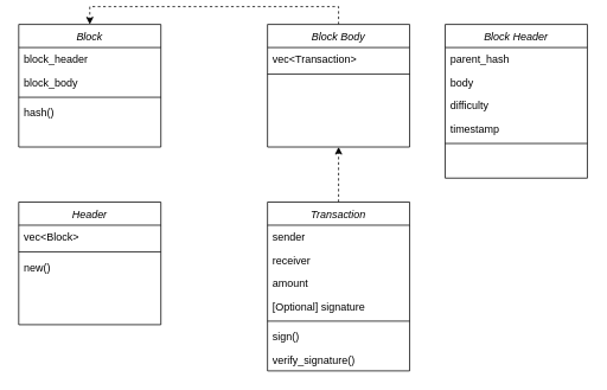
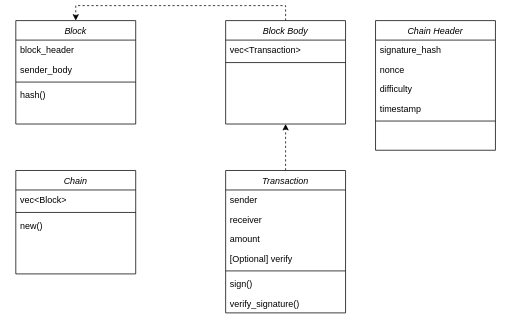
  <mxCell id="0" />
  <mxCell id="1" parent="0" />
  <mxCell id="2" value="Block" style="swimlane;fontStyle=2;align=center;verticalAlign=top;childLayout=stackLayout;horizontal=1;startSize=26;horizontalStack=0;resizeParent=1;resizeLast=0;collapsible=1;marginBottom=0;rounded=0;shadow=0;strokeWidth=1;" parent="1" vertex="1"><mxGeometry x="20" y="20" width="160" height="138" as="geometry"><mxRectangle x="230" y="140" width="160" height="26" as="alternateBounds" /></mxGeometry></mxCell>
  <mxCell id="3" value="block_header&#10;" style="text;align=left;verticalAlign=top;spacingLeft=4;spacingRight=4;overflow=hidden;rotatable=0;points=[[0,0.5],[1,0.5]];portConstraint=eastwest;rounded=0;shadow=0;html=0;" vertex="1" parent="2"><mxGeometry y="26" width="160" height="26" as="geometry" /></mxCell>
- <mxCell id="4" value="block_body" style="text;align=left;verticalAlign=top;spacingLeft=4;spacingRight=4;overflow=hidden;rotatable=0;points=[[0,0.5],[1,0.5]];portConstraint=eastwest;rounded=0;shadow=0;html=0;" vertex="1" parent="2"><mxGeometry y="52" width="160" height="26" as="geometry" /></mxCell>
+ <mxCell id="4" value="sender_body" style="text;align=left;verticalAlign=top;spacingLeft=4;spacingRight=4;overflow=hidden;rotatable=0;points=[[0,0.5],[1,0.5]];portConstraint=eastwest;rounded=0;shadow=0;html=0;" vertex="1" parent="2"><mxGeometry y="52" width="160" height="26" as="geometry" /></mxCell>
  <mxCell id="5" value="" style="line;html=1;strokeWidth=1;align=left;verticalAlign=middle;spacingTop=-1;spacingLeft=3;spacingRight=3;rotatable=0;labelPosition=right;points=[];portConstraint=eastwest;" parent="2" vertex="1"><mxGeometry y="78" width="160" height="8" as="geometry" /></mxCell>
  <mxCell id="6" value="hash()" style="text;align=left;verticalAlign=top;spacingLeft=4;spacingRight=4;overflow=hidden;rotatable=0;points=[[0,0.5],[1,0.5]];portConstraint=eastwest;rounded=0;shadow=0;html=0;" vertex="1" parent="2"><mxGeometry y="86" width="160" height="26" as="geometry" /></mxCell>
- <mxCell id="7" value="Block Header" style="swimlane;fontStyle=2;align=center;verticalAlign=top;childLayout=stackLayout;horizontal=1;startSize=26;horizontalStack=0;resizeParent=1;resizeLast=0;collapsible=1;marginBottom=0;rounded=0;shadow=0;strokeWidth=1;" vertex="1" parent="1"><mxGeometry x="500" y="20" width="160" height="173" as="geometry"><mxRectangle x="230" y="140" width="160" height="26" as="alternateBounds" /></mxGeometry></mxCell>
- <mxCell id="8" value="parent_hash" style="text;align=left;verticalAlign=top;spacingLeft=4;spacingRight=4;overflow=hidden;rotatable=0;points=[[0,0.5],[1,0.5]];portConstraint=eastwest;" vertex="1" parent="7"><mxGeometry y="26" width="160" height="26" as="geometry" /></mxCell>
- <mxCell id="9" value="body" style="text;align=left;verticalAlign=top;spacingLeft=4;spacingRight=4;overflow=hidden;rotatable=0;points=[[0,0.5],[1,0.5]];portConstraint=eastwest;rounded=0;shadow=0;html=0;" vertex="1" parent="7"><mxGeometry y="52" width="160" height="26" as="geometry" /></mxCell>
+ <mxCell id="7" value="Chain Header" style="swimlane;fontStyle=2;align=center;verticalAlign=top;childLayout=stackLayout;horizontal=1;startSize=26;horizontalStack=0;resizeParent=1;resizeLast=0;collapsible=1;marginBottom=0;rounded=0;shadow=0;strokeWidth=1;" vertex="1" parent="1"><mxGeometry x="500" y="20" width="160" height="173" as="geometry"><mxRectangle x="230" y="140" width="160" height="26" as="alternateBounds" /></mxGeometry></mxCell>
+ <mxCell id="8" value="signature_hash" style="text;align=left;verticalAlign=top;spacingLeft=4;spacingRight=4;overflow=hidden;rotatable=0;points=[[0,0.5],[1,0.5]];portConstraint=eastwest;" vertex="1" parent="7"><mxGeometry y="26" width="160" height="26" as="geometry" /></mxCell>
+ <mxCell id="9" value="nonce" style="text;align=left;verticalAlign=top;spacingLeft=4;spacingRight=4;overflow=hidden;rotatable=0;points=[[0,0.5],[1,0.5]];portConstraint=eastwest;rounded=0;shadow=0;html=0;" vertex="1" parent="7"><mxGeometry y="52" width="160" height="26" as="geometry" /></mxCell>
  <mxCell id="10" value="difficulty" style="text;align=left;verticalAlign=top;spacingLeft=4;spacingRight=4;overflow=hidden;rotatable=0;points=[[0,0.5],[1,0.5]];portConstraint=eastwest;rounded=0;shadow=0;html=0;" vertex="1" parent="7"><mxGeometry y="78" width="160" height="26" as="geometry" /></mxCell>
  <mxCell id="11" value="timestamp" style="text;align=left;verticalAlign=top;spacingLeft=4;spacingRight=4;overflow=hidden;rotatable=0;points=[[0,0.5],[1,0.5]];portConstraint=eastwest;rounded=0;shadow=0;html=0;" vertex="1" parent="7"><mxGeometry y="104" width="160" height="26" as="geometry" /></mxCell>
  <mxCell id="12" value="" style="line;html=1;strokeWidth=1;align=left;verticalAlign=middle;spacingTop=-1;spacingLeft=3;spacingRight=3;rotatable=0;labelPosition=right;points=[];portConstraint=eastwest;" vertex="1" parent="7"><mxGeometry y="130" width="160" height="8" as="geometry" /></mxCell>
  <mxCell id="13" style="edgeStyle=orthogonalEdgeStyle;rounded=0;orthogonalLoop=1;jettySize=auto;html=1;exitX=0.5;exitY=0;exitDx=0;exitDy=0;entryX=0.5;entryY=0;entryDx=0;entryDy=0;dashed=1;" edge="1" parent="1" source="14" target="2"><mxGeometry relative="1" as="geometry" /></mxCell>
  <mxCell id="14" value="Block Body&#10;" style="swimlane;fontStyle=2;align=center;verticalAlign=top;childLayout=stackLayout;horizontal=1;startSize=26;horizontalStack=0;resizeParent=1;resizeLast=0;collapsible=1;marginBottom=0;rounded=0;shadow=0;strokeWidth=1;" vertex="1" parent="1"><mxGeometry x="300" y="20" width="160" height="138" as="geometry"><mxRectangle x="230" y="140" width="160" height="26" as="alternateBounds" /></mxGeometry></mxCell>
  <mxCell id="15" value="vec&lt;Transaction&gt;" style="text;align=left;verticalAlign=top;spacingLeft=4;spacingRight=4;overflow=hidden;rotatable=0;points=[[0,0.5],[1,0.5]];portConstraint=eastwest;" vertex="1" parent="14"><mxGeometry y="26" width="160" height="26" as="geometry" /></mxCell>
  <mxCell id="16" value="" style="line;html=1;strokeWidth=1;align=left;verticalAlign=middle;spacingTop=-1;spacingLeft=3;spacingRight=3;rotatable=0;labelPosition=right;points=[];portConstraint=eastwest;" vertex="1" parent="14"><mxGeometry y="52" width="160" height="8" as="geometry" /></mxCell>
  <mxCell id="17" style="edgeStyle=orthogonalEdgeStyle;rounded=0;orthogonalLoop=1;jettySize=auto;html=1;exitX=0.5;exitY=0;exitDx=0;exitDy=0;entryX=0.5;entryY=1;entryDx=0;entryDy=0;dashed=1;" edge="1" parent="1" source="18" target="14"><mxGeometry relative="1" as="geometry" /></mxCell>
  <mxCell id="18" value="Transaction" style="swimlane;fontStyle=2;align=center;verticalAlign=top;childLayout=stackLayout;horizontal=1;startSize=26;horizontalStack=0;resizeParent=1;resizeLast=0;collapsible=1;marginBottom=0;rounded=0;shadow=0;strokeWidth=1;" vertex="1" parent="1"><mxGeometry x="300" y="220" width="160" height="190" as="geometry"><mxRectangle x="230" y="140" width="160" height="26" as="alternateBounds" /></mxGeometry></mxCell>
  <mxCell id="19" value="sender&#10;" style="text;align=left;verticalAlign=top;spacingLeft=4;spacingRight=4;overflow=hidden;rotatable=0;points=[[0,0.5],[1,0.5]];portConstraint=eastwest;rounded=0;shadow=0;html=0;" vertex="1" parent="18"><mxGeometry y="26" width="160" height="26" as="geometry" /></mxCell>
  <mxCell id="20" value="receiver" style="text;align=left;verticalAlign=top;spacingLeft=4;spacingRight=4;overflow=hidden;rotatable=0;points=[[0,0.5],[1,0.5]];portConstraint=eastwest;rounded=0;shadow=0;html=0;" vertex="1" parent="18"><mxGeometry y="52" width="160" height="26" as="geometry" /></mxCell>
  <mxCell id="21" value="amount" style="text;align=left;verticalAlign=top;spacingLeft=4;spacingRight=4;overflow=hidden;rotatable=0;points=[[0,0.5],[1,0.5]];portConstraint=eastwest;rounded=0;shadow=0;html=0;" vertex="1" parent="18"><mxGeometry y="78" width="160" height="26" as="geometry" /></mxCell>
- <mxCell id="22" value="[Optional] signature" style="text;align=left;verticalAlign=top;spacingLeft=4;spacingRight=4;overflow=hidden;rotatable=0;points=[[0,0.5],[1,0.5]];portConstraint=eastwest;rounded=0;shadow=0;html=0;" vertex="1" parent="18"><mxGeometry y="104" width="160" height="26" as="geometry" /></mxCell>
+ <mxCell id="22" value="[Optional] verify" style="text;align=left;verticalAlign=top;spacingLeft=4;spacingRight=4;overflow=hidden;rotatable=0;points=[[0,0.5],[1,0.5]];portConstraint=eastwest;rounded=0;shadow=0;html=0;" vertex="1" parent="18"><mxGeometry y="104" width="160" height="26" as="geometry" /></mxCell>
  <mxCell id="23" value="" style="line;html=1;strokeWidth=1;align=left;verticalAlign=middle;spacingTop=-1;spacingLeft=3;spacingRight=3;rotatable=0;labelPosition=right;points=[];portConstraint=eastwest;" vertex="1" parent="18"><mxGeometry y="130" width="160" height="8" as="geometry" /></mxCell>
  <mxCell id="24" value="sign()&#10;" style="text;align=left;verticalAlign=top;spacingLeft=4;spacingRight=4;overflow=hidden;rotatable=0;points=[[0,0.5],[1,0.5]];portConstraint=eastwest;rounded=0;shadow=0;html=0;" vertex="1" parent="18"><mxGeometry y="138" width="160" height="26" as="geometry" /></mxCell>
  <mxCell id="25" value="verify_signature()&#10;" style="text;align=left;verticalAlign=top;spacingLeft=4;spacingRight=4;overflow=hidden;rotatable=0;points=[[0,0.5],[1,0.5]];portConstraint=eastwest;rounded=0;shadow=0;html=0;" vertex="1" parent="18"><mxGeometry y="164" width="160" height="26" as="geometry" /></mxCell>
- <mxCell id="26" value="Header" style="swimlane;fontStyle=2;align=center;verticalAlign=top;childLayout=stackLayout;horizontal=1;startSize=26;horizontalStack=0;resizeParent=1;resizeLast=0;collapsible=1;marginBottom=0;rounded=0;shadow=0;strokeWidth=1;" vertex="1" parent="1"><mxGeometry x="20" y="220" width="160" height="138" as="geometry"><mxRectangle x="230" y="140" width="160" height="26" as="alternateBounds" /></mxGeometry></mxCell>
+ <mxCell id="26" value="Chain" style="swimlane;fontStyle=2;align=center;verticalAlign=top;childLayout=stackLayout;horizontal=1;startSize=26;horizontalStack=0;resizeParent=1;resizeLast=0;collapsible=1;marginBottom=0;rounded=0;shadow=0;strokeWidth=1;" vertex="1" parent="1"><mxGeometry x="20" y="220" width="160" height="138" as="geometry"><mxRectangle x="230" y="140" width="160" height="26" as="alternateBounds" /></mxGeometry></mxCell>
  <mxCell id="27" value="vec&lt;Block&gt;" style="text;align=left;verticalAlign=top;spacingLeft=4;spacingRight=4;overflow=hidden;rotatable=0;points=[[0,0.5],[1,0.5]];portConstraint=eastwest;rounded=0;shadow=0;html=0;" vertex="1" parent="26"><mxGeometry y="26" width="160" height="26" as="geometry" /></mxCell>
  <mxCell id="28" value="" style="line;html=1;strokeWidth=1;align=left;verticalAlign=middle;spacingTop=-1;spacingLeft=3;spacingRight=3;rotatable=0;labelPosition=right;points=[];portConstraint=eastwest;" vertex="1" parent="26"><mxGeometry y="52" width="160" height="8" as="geometry" /></mxCell>
  <mxCell id="29" value="new()" style="text;align=left;verticalAlign=top;spacingLeft=4;spacingRight=4;overflow=hidden;rotatable=0;points=[[0,0.5],[1,0.5]];portConstraint=eastwest;rounded=0;shadow=0;html=0;" vertex="1" parent="26"><mxGeometry y="60" width="160" height="26" as="geometry" /></mxCell>
